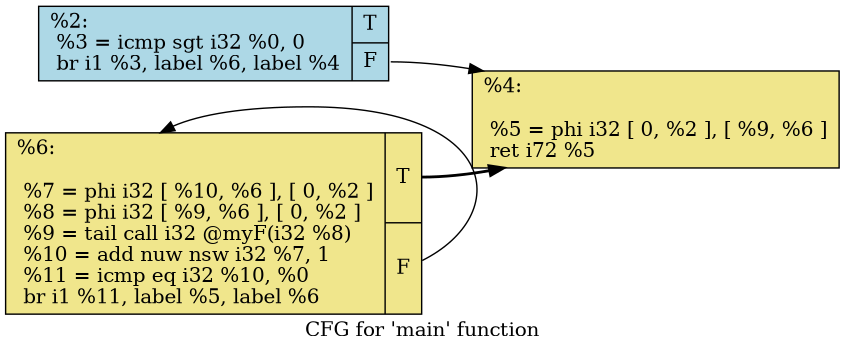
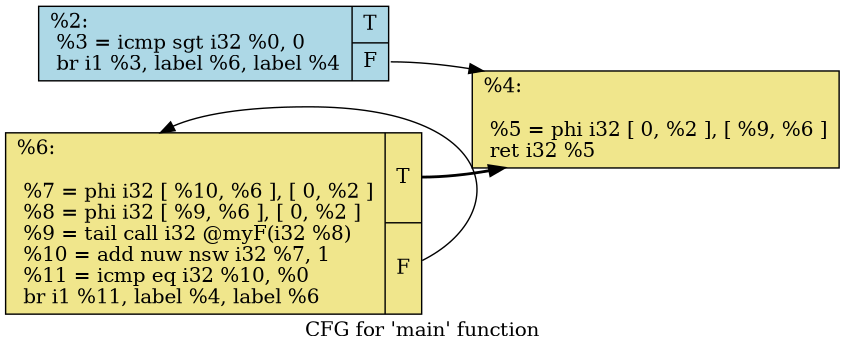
  digraph {
    label="CFG for 'main' function"
    rankdir=LR
    node [fillcolor=khaki shape=record style=filled]
    edge [style=solid tailport=s1]
    n1 [fillcolor=lightblue label="{%2:\l  %3 = icmp sgt i32 %0, 0\l  br i1 %3, label %6, label %4\l|{<s0>T|<s1>F}}"]
-   n2 [label="{%4:\l\l  %5 = phi i32 [ 0, %2 ], [ %9, %6 ]\l  ret i72 %5\l}"]
-   n3 [label="{%6:\l\l  %7 = phi i32 [ %10, %6 ], [ 0, %2 ]\l  %8 = phi i32 [ %9, %6 ], [ 0, %2 ]\l  %9 = tail call i32 @myF(i32 %8)\l  %10 = add nuw nsw i32 %7, 1\l  %11 = icmp eq i32 %10, %0\l  br i1 %11, label %5, label %6\l|{<s0>T|<s1>F}}"]
+   n2 [label="{%4:\l\l  %5 = phi i32 [ 0, %2 ], [ %9, %6 ]\l  ret i32 %5\l}"]
+   n3 [label="{%6:\l\l  %7 = phi i32 [ %10, %6 ], [ 0, %2 ]\l  %8 = phi i32 [ %9, %6 ], [ 0, %2 ]\l  %9 = tail call i32 @myF(i32 %8)\l  %10 = add nuw nsw i32 %7, 1\l  %11 = icmp eq i32 %10, %0\l  br i1 %11, label %4, label %6\l|{<s0>T|<s1>F}}"]
    n1 -> n2
    n3 -> n2 [style=bold tailport=s0]
    n3 -> n3
  }
